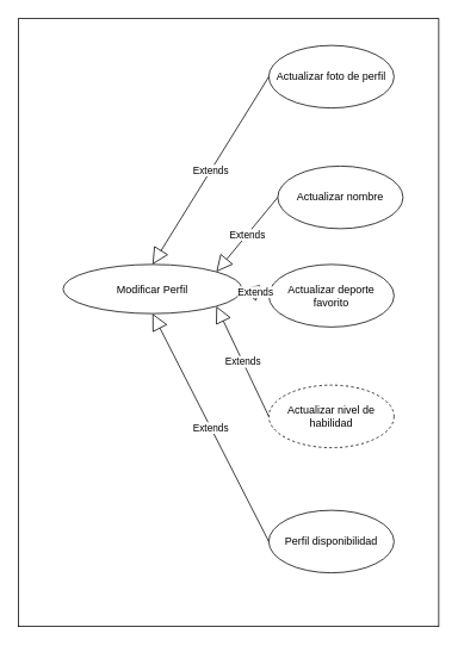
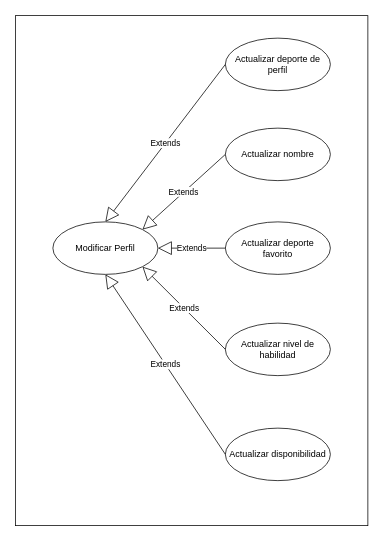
  <mxCell id="0" />
  <mxCell id="1" parent="0" />
  <mxCell id="2" value="" style="rounded=0;whiteSpace=wrap;html=1;" vertex="1" parent="1"><mxGeometry x="20" y="20" width="470" height="680" as="geometry" /></mxCell>
- <mxCell id="3" value="Modificar Perfil" style="ellipse;whiteSpace=wrap;html=1;" vertex="1" parent="1"><mxGeometry x="70" y="295" width="200" height="55" as="geometry" /></mxCell>
- <mxCell id="4" value="Actualizar foto de perfil" style="ellipse;whiteSpace=wrap;html=1;" vertex="1" parent="1"><mxGeometry x="300" y="50" width="140" height="70" as="geometry" /></mxCell>
- <mxCell id="5" value="Actualizar nombre" style="ellipse;whiteSpace=wrap;html=1;" vertex="1" parent="1"><mxGeometry x="310" y="185" width="140" height="70" as="geometry" /></mxCell>
+ <mxCell id="3" value="Modificar Perfil" style="ellipse;whiteSpace=wrap;html=1;" vertex="1" parent="1"><mxGeometry x="70" y="295" width="140" height="70" as="geometry" /></mxCell>
+ <mxCell id="4" value="Actualizar deporte de perfil" style="ellipse;whiteSpace=wrap;html=1;" vertex="1" parent="1"><mxGeometry x="300" y="50" width="140" height="70" as="geometry" /></mxCell>
+ <mxCell id="5" value="Actualizar nombre" style="ellipse;whiteSpace=wrap;html=1;" vertex="1" parent="1"><mxGeometry x="300" y="170" width="140" height="70" as="geometry" /></mxCell>
  <mxCell id="6" value="Actualizar deporte favorito" style="ellipse;whiteSpace=wrap;html=1;" vertex="1" parent="1"><mxGeometry x="300" y="295" width="140" height="70" as="geometry" /></mxCell>
- <mxCell id="7" value="Actualizar nivel de habilidad" style="ellipse;whiteSpace=wrap;html=1;dashed=1;" vertex="1" parent="1"><mxGeometry x="300" y="430" width="140" height="70" as="geometry" /></mxCell>
- <mxCell id="8" value="Perfil disponibilidad" style="ellipse;whiteSpace=wrap;html=1;" vertex="1" parent="1"><mxGeometry x="300" y="570" width="140" height="70" as="geometry" /></mxCell>
+ <mxCell id="7" value="Actualizar nivel de habilidad" style="ellipse;whiteSpace=wrap;html=1;" vertex="1" parent="1"><mxGeometry x="300" y="430" width="140" height="70" as="geometry" /></mxCell>
+ <mxCell id="8" value="Actualizar disponibilidad" style="ellipse;whiteSpace=wrap;html=1;" vertex="1" parent="1"><mxGeometry x="300" y="570" width="140" height="70" as="geometry" /></mxCell>
  <mxCell id="9" value="Extends" style="endArrow=block;endSize=16;endFill=0;html=1;rounded=0;exitX=0;exitY=0.5;exitDx=0;exitDy=0;entryX=1;entryY=1;entryDx=0;entryDy=0;" edge="1" parent="1" source="7" target="3"><mxGeometry width="160" relative="1" as="geometry"><mxPoint x="210" y="410" as="sourcePoint" /><mxPoint x="370" y="410" as="targetPoint" /></mxGeometry></mxCell>
  <mxCell id="10" value="Extends" style="endArrow=block;endSize=16;endFill=0;html=1;rounded=0;exitX=0;exitY=0.5;exitDx=0;exitDy=0;entryX=1;entryY=0.5;entryDx=0;entryDy=0;" edge="1" parent="1" source="6" target="3"><mxGeometry width="160" relative="1" as="geometry"><mxPoint x="295.5" y="405" as="sourcePoint" /><mxPoint x="214.5" y="295" as="targetPoint" /><mxPoint as="offset" /></mxGeometry></mxCell>
  <mxCell id="11" value="Extends" style="endArrow=block;endSize=16;endFill=0;html=1;rounded=0;exitX=0;exitY=0.5;exitDx=0;exitDy=0;entryX=1;entryY=0;entryDx=0;entryDy=0;" edge="1" parent="1" source="5" target="3"><mxGeometry width="160" relative="1" as="geometry"><mxPoint x="260" y="220" as="sourcePoint" /><mxPoint x="170" y="220" as="targetPoint" /><mxPoint as="offset" /></mxGeometry></mxCell>
  <mxCell id="12" value="Extends" style="endArrow=block;endSize=16;endFill=0;html=1;rounded=0;exitX=0;exitY=0.5;exitDx=0;exitDy=0;entryX=0.5;entryY=0;entryDx=0;entryDy=0;" edge="1" parent="1" source="4" target="3"><mxGeometry width="160" relative="1" as="geometry"><mxPoint x="250" y="140" as="sourcePoint" /><mxPoint x="160" y="140" as="targetPoint" /><mxPoint as="offset" /></mxGeometry></mxCell>
  <mxCell id="13" value="Extends" style="endArrow=block;endSize=16;endFill=0;html=1;rounded=0;exitX=0;exitY=0.5;exitDx=0;exitDy=0;entryX=0.5;entryY=1;entryDx=0;entryDy=0;" edge="1" parent="1" source="8" target="3"><mxGeometry width="160" relative="1" as="geometry"><mxPoint x="239" y="570" as="sourcePoint" /><mxPoint x="149" y="570" as="targetPoint" /><mxPoint as="offset" /></mxGeometry></mxCell>
